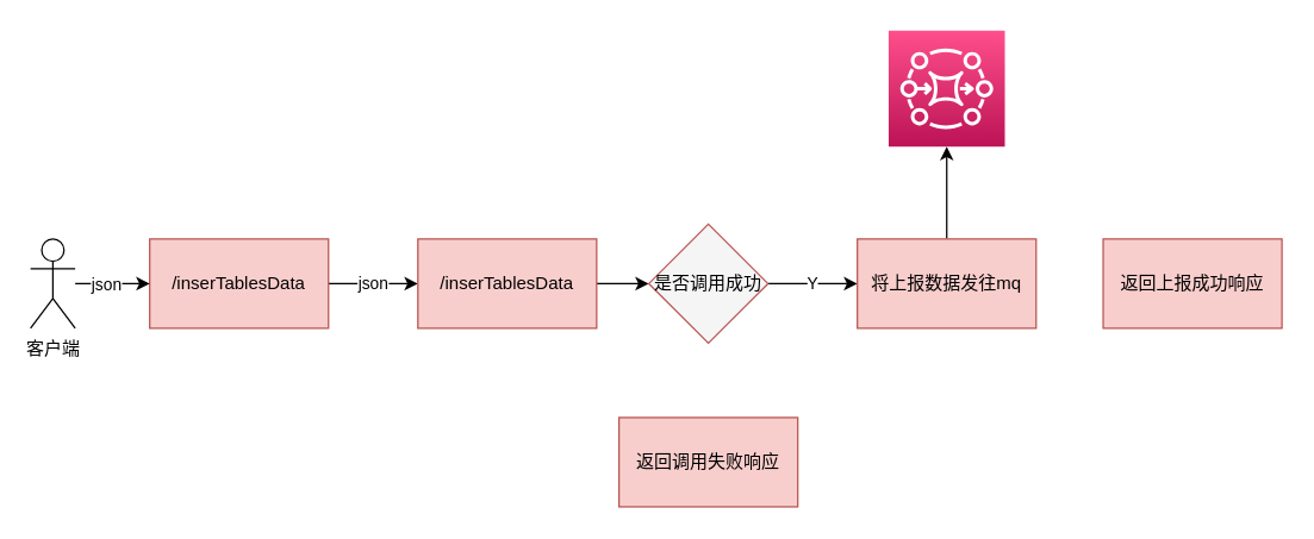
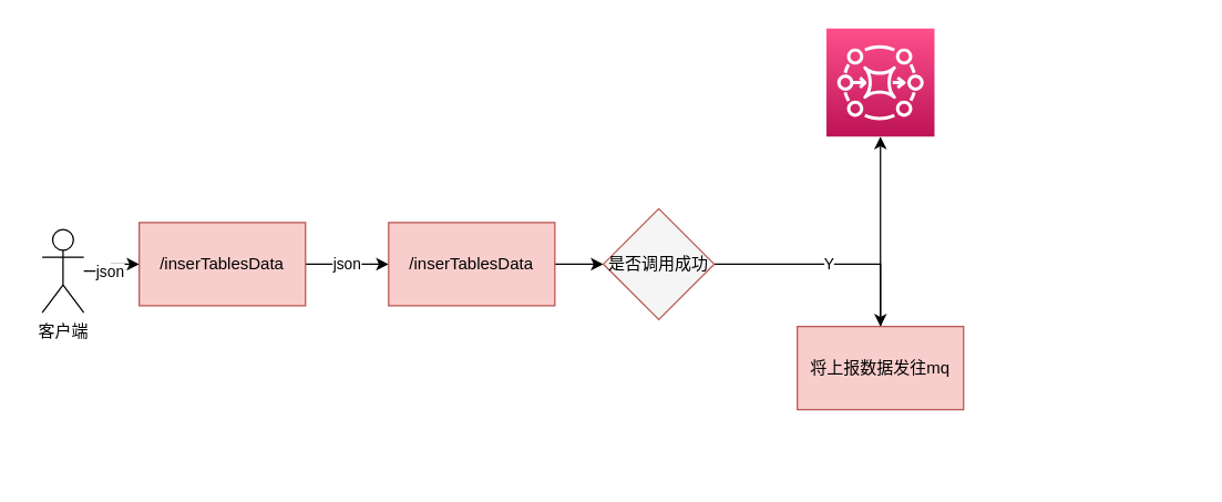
  <mxCell id="0" />
  <mxCell id="1" parent="0" />
  <mxCell id="2" value="json" style="edgeStyle=orthogonalEdgeStyle;rounded=0;orthogonalLoop=1;jettySize=auto;html=1;entryX=0;entryY=0.5;entryDx=0;entryDy=0;" edge="1" parent="1" source="3" target="8"><mxGeometry relative="1" as="geometry" /></mxCell>
  <mxCell id="3" value="/inserTablesData" style="rounded=0;whiteSpace=wrap;html=1;fillColor=#f8cecc;strokeColor=#b85450;" vertex="1" parent="1"><mxGeometry x="100" y="160" width="120" height="60" as="geometry" /></mxCell>
  <mxCell id="4" style="edgeStyle=orthogonalEdgeStyle;rounded=0;orthogonalLoop=1;jettySize=auto;html=1;" edge="1" parent="1" source="6" target="3"><mxGeometry relative="1" as="geometry" /></mxCell>
  <mxCell id="5" value="json" style="edgeLabel;html=1;align=center;verticalAlign=middle;resizable=0;points=[];" vertex="1" connectable="0" parent="4"><mxGeometry x="-0.191" relative="1" as="geometry"><mxPoint as="offset" /></mxGeometry></mxCell>
- <mxCell id="6" value="客户端" style="shape=umlActor;verticalLabelPosition=bottom;verticalAlign=top;html=1;outlineConnect=0;" vertex="1" parent="1"><mxGeometry x="20" y="160" width="30" height="60" as="geometry" /></mxCell>
+ <mxCell id="6" value="客户端" style="shape=umlActor;verticalLabelPosition=bottom;verticalAlign=top;html=1;outlineConnect=0;" vertex="1" parent="1"><mxGeometry x="30" y="165" width="30" height="60" as="geometry" /></mxCell>
  <mxCell id="7" value="" style="edgeStyle=orthogonalEdgeStyle;rounded=0;orthogonalLoop=1;jettySize=auto;html=1;" edge="1" parent="1" source="8" target="10"><mxGeometry relative="1" as="geometry" /></mxCell>
  <mxCell id="8" value="/inserTablesData" style="rounded=0;whiteSpace=wrap;html=1;fillColor=#f8cecc;strokeColor=#b85450;" vertex="1" parent="1"><mxGeometry x="280" y="160" width="120" height="60" as="geometry" /></mxCell>
  <mxCell id="9" value="Y" style="edgeStyle=orthogonalEdgeStyle;rounded=0;orthogonalLoop=1;jettySize=auto;html=1;" edge="1" parent="1" source="10" target="12"><mxGeometry relative="1" as="geometry" /></mxCell>
  <mxCell id="10" value="是否调用成功" style="rhombus;whiteSpace=wrap;html=1;fillColor=#f5f5f5;strokeColor=#b85450;rounded=0;" vertex="1" parent="1"><mxGeometry x="435" y="150" width="80" height="80" as="geometry" /></mxCell>
  <mxCell id="11" style="edgeStyle=orthogonalEdgeStyle;rounded=0;orthogonalLoop=1;jettySize=auto;html=1;exitX=0.5;exitY=0;exitDx=0;exitDy=0;entryX=0.5;entryY=1;entryDx=0;entryDy=0;entryPerimeter=0;" edge="1" parent="1" source="12" target="15"><mxGeometry relative="1" as="geometry" /></mxCell>
- <mxCell id="12" value="将上报数据发往mq" style="whiteSpace=wrap;html=1;fillColor=#f8cecc;strokeColor=#b85450;rounded=0;" vertex="1" parent="1"><mxGeometry x="575" y="160" width="120" height="60" as="geometry" /></mxCell>
- <mxCell id="13" value="返回调用失败响应" style="whiteSpace=wrap;html=1;fillColor=#f8cecc;strokeColor=#b85450;rounded=0;" vertex="1" parent="1"><mxGeometry x="415" y="280" width="120" height="60" as="geometry" /></mxCell>
- <mxCell id="14" value="返回上报成功响应" style="whiteSpace=wrap;html=1;fillColor=#f8cecc;strokeColor=#b85450;rounded=0;" vertex="1" parent="1"><mxGeometry x="740" y="160" width="120" height="60" as="geometry" /></mxCell>
+ <mxCell id="12" value="将上报数据发往mq" style="whiteSpace=wrap;html=1;fillColor=#f8cecc;strokeColor=#b85450;rounded=0;" vertex="1" parent="1"><mxGeometry x="575" y="235" width="120" height="60" as="geometry" /></mxCell>
  <mxCell id="15" value="" style="sketch=0;points=[[0,0,0],[0.25,0,0],[0.5,0,0],[0.75,0,0],[1,0,0],[0,1,0],[0.25,1,0],[0.5,1,0],[0.75,1,0],[1,1,0],[0,0.25,0],[0,0.5,0],[0,0.75,0],[1,0.25,0],[1,0.5,0],[1,0.75,0]];outlineConnect=0;fontColor=#232F3E;gradientColor=#FF4F8B;gradientDirection=north;fillColor=#BC1356;strokeColor=#ffffff;dashed=0;verticalLabelPosition=bottom;verticalAlign=top;align=center;html=1;fontSize=12;fontStyle=0;aspect=fixed;shape=mxgraph.aws4.resourceIcon;resIcon=mxgraph.aws4.mq;" vertex="1" parent="1"><mxGeometry x="596" y="20" width="78" height="78" as="geometry" /></mxCell>
